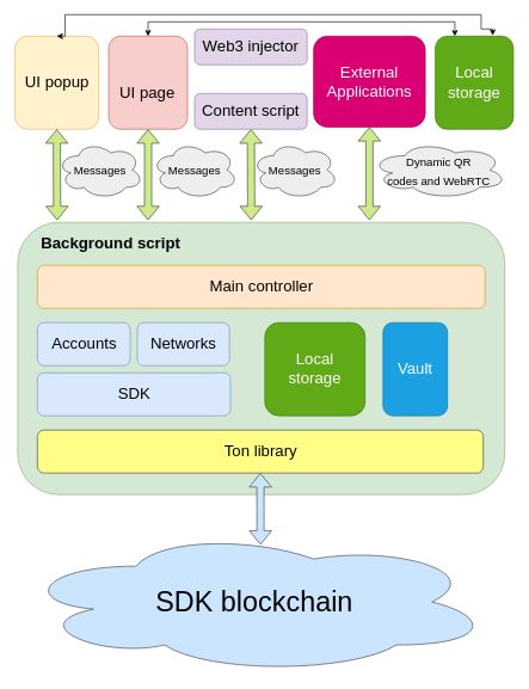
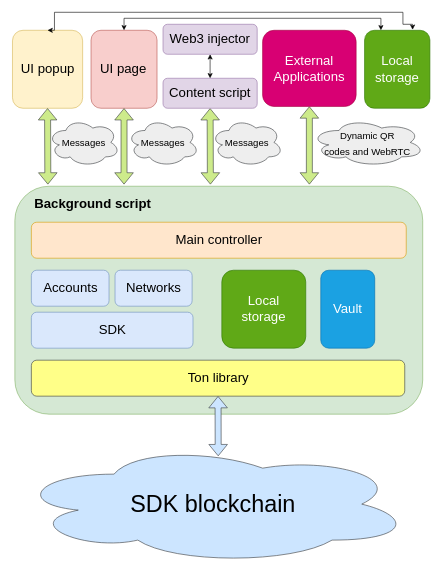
  <mxCell id="0" />
  <mxCell id="1" parent="0" />
  <mxCell id="2" value="" style="rounded=1;whiteSpace=wrap;html=1;fontSize=12;glass=0;strokeWidth=1;shadow=0;fillColor=#d5e8d4;strokeColor=#82b366;" parent="1" vertex="1"><mxGeometry x="24" y="310" width="680" height="380" as="geometry" /></mxCell>
  <mxCell id="3" value="" style="rounded=1;whiteSpace=wrap;html=1;fontSize=12;glass=0;strokeWidth=1;shadow=0;fillColor=#f8cecc;strokeColor=#b85450;" parent="1" vertex="1"><mxGeometry x="151" y="50" width="110" height="130" as="geometry" /></mxCell>
- <mxCell id="4" value="UI page" style="text;html=1;strokeColor=none;fillColor=none;align=center;verticalAlign=middle;whiteSpace=wrap;rounded=0;fontSize=22;" parent="1" vertex="1"><mxGeometry x="160" y="108.5" width="90" height="40" as="geometry" /></mxCell>
+ <mxCell id="4" value="UI page" style="text;html=1;strokeColor=none;fillColor=none;align=center;verticalAlign=middle;whiteSpace=wrap;rounded=0;fontSize=22;" parent="1" vertex="1"><mxGeometry x="160" y="93.5" width="90" height="40" as="geometry" /></mxCell>
  <mxCell id="5" value="" style="rounded=1;whiteSpace=wrap;html=1;fontSize=12;glass=0;strokeWidth=1;shadow=0;fillColor=#fff2cc;strokeColor=#d6b656;" parent="1" vertex="1"><mxGeometry x="20" y="50" width="117" height="130" as="geometry" /></mxCell>
  <mxCell id="6" value="UI popup" style="text;html=1;strokeColor=none;fillColor=none;align=center;verticalAlign=middle;whiteSpace=wrap;rounded=0;fontSize=22;" parent="1" vertex="1"><mxGeometry x="28.5" y="95" width="100" height="40" as="geometry" /></mxCell>
  <mxCell id="7" value="&lt;b&gt;Background script&lt;/b&gt;" style="text;html=1;strokeColor=none;fillColor=none;align=center;verticalAlign=middle;whiteSpace=wrap;rounded=0;fontSize=22;" parent="1" vertex="1"><mxGeometry x="54" y="320" width="200" height="40" as="geometry" /></mxCell>
  <mxCell id="8" value="" style="shape=flexArrow;endArrow=classic;startArrow=classic;html=1;fontSize=22;entryX=0.5;entryY=1;entryDx=0;entryDy=0;fillColor=#cdeb8b;strokeColor=#36393d;" parent="1" target="5" edge="1"><mxGeometry width="50" height="50" relative="1" as="geometry"><mxPoint x="79" y="307" as="sourcePoint" /><mxPoint x="160" y="280" as="targetPoint" /></mxGeometry></mxCell>
  <mxCell id="9" value="Main controller" style="rounded=1;whiteSpace=wrap;html=1;fontSize=22;fillColor=#ffe6cc;strokeColor=#d79b00;" parent="1" vertex="1"><mxGeometry x="51.5" y="370" width="625" height="60" as="geometry" /></mxCell>
  <mxCell id="10" value="" style="shape=flexArrow;endArrow=classic;startArrow=classic;html=1;fontSize=22;entryX=0.5;entryY=1;entryDx=0;entryDy=0;fillColor=#cdeb8b;strokeColor=#36393d;" parent="1" target="3" edge="1"><mxGeometry width="50" height="50" relative="1" as="geometry"><mxPoint x="206" y="307" as="sourcePoint" /><mxPoint x="359" y="180" as="targetPoint" /></mxGeometry></mxCell>
  <mxCell id="11" value="" style="shape=flexArrow;endArrow=classic;startArrow=classic;html=1;fontSize=22;entryX=0.5;entryY=1;entryDx=0;entryDy=0;fillColor=#cdeb8b;strokeColor=#36393d;" parent="1" target="22" edge="1"><mxGeometry width="50" height="50" relative="1" as="geometry"><mxPoint x="350" y="307" as="sourcePoint" /><mxPoint x="526" y="180" as="targetPoint" /></mxGeometry></mxCell>
  <mxCell id="12" value="Accounts" style="rounded=1;whiteSpace=wrap;html=1;fontSize=22;fillColor=#dae8fc;strokeColor=#6c8ebf;" parent="1" vertex="1"><mxGeometry x="51.5" y="450" width="129.5" height="60" as="geometry" /></mxCell>
  <mxCell id="13" value="Networks" style="rounded=1;whiteSpace=wrap;html=1;fontSize=22;fillColor=#dae8fc;strokeColor=#6c8ebf;" parent="1" vertex="1"><mxGeometry x="191" y="450" width="128.5" height="60" as="geometry" /></mxCell>
  <mxCell id="14" value="Local &lt;br&gt;storage" style="rounded=1;whiteSpace=wrap;html=1;fontSize=22;fillColor=#60a917;strokeColor=#2D7600;fontColor=#ffffff;" parent="1" vertex="1"><mxGeometry x="369" y="450" width="140" height="130" as="geometry" /></mxCell>
  <mxCell id="15" value="Vault" style="rounded=1;whiteSpace=wrap;html=1;fontSize=22;fillColor=#1ba1e2;strokeColor=#006EAF;fontColor=#ffffff;" parent="1" vertex="1"><mxGeometry x="534" y="450" width="90" height="130" as="geometry" /></mxCell>
  <mxCell id="16" style="edgeStyle=orthogonalEdgeStyle;rounded=0;orthogonalLoop=1;jettySize=auto;html=1;exitX=0.25;exitY=0;exitDx=0;exitDy=0;entryX=0.5;entryY=0;entryDx=0;entryDy=0;fontSize=22;startArrow=classic;startFill=1;" parent="1" source="18" target="3" edge="1"><mxGeometry relative="1" as="geometry" /></mxCell>
  <mxCell id="17" style="edgeStyle=orthogonalEdgeStyle;rounded=0;orthogonalLoop=1;jettySize=auto;html=1;entryX=0.5;entryY=0;entryDx=0;entryDy=0;fontSize=22;startArrow=classic;startFill=1;exitX=0.735;exitY=-0.007;exitDx=0;exitDy=0;exitPerimeter=0;" parent="1" source="18" target="5" edge="1"><mxGeometry relative="1" as="geometry"><Array as="points"><mxPoint x="671" y="40" /><mxPoint x="671" y="20" /><mxPoint x="90" y="20" /></Array><mxPoint x="651" y="40" as="sourcePoint" /></mxGeometry></mxCell>
  <mxCell id="18" value="Local &lt;br&gt;storage" style="rounded=1;whiteSpace=wrap;html=1;fontSize=22;fillColor=#60a917;strokeColor=#2D7600;fontColor=#ffffff;" parent="1" vertex="1"><mxGeometry x="607" y="50" width="109" height="130" as="geometry" /></mxCell>
  <mxCell id="19" value="&lt;font style=&quot;font-size: 16px&quot;&gt;Messages&lt;/font&gt;" style="ellipse;shape=cloud;whiteSpace=wrap;html=1;fontSize=22;fillColor=#eeeeee;strokeColor=#36393d;" parent="1" vertex="1"><mxGeometry x="79" y="197" width="120" height="80" as="geometry" /></mxCell>
  <mxCell id="20" value="&lt;font style=&quot;font-size: 16px&quot;&gt;Messages&lt;/font&gt;" style="ellipse;shape=cloud;whiteSpace=wrap;html=1;fontSize=22;fillColor=#eeeeee;strokeColor=#36393d;" parent="1" vertex="1"><mxGeometry x="211" y="197" width="120" height="80" as="geometry" /></mxCell>
  <mxCell id="21" value="&lt;font style=&quot;font-size: 16px&quot;&gt;Messages&lt;/font&gt;" style="ellipse;shape=cloud;whiteSpace=wrap;html=1;fontSize=22;fillColor=#eeeeee;strokeColor=#36393d;" parent="1" vertex="1"><mxGeometry x="351" y="197" width="120" height="80" as="geometry" /></mxCell>
  <mxCell id="22" value="&lt;font style=&quot;font-size: 22px&quot;&gt;Content script&lt;/font&gt;" style="rounded=1;whiteSpace=wrap;html=1;fontSize=12;glass=0;strokeWidth=1;shadow=0;fillColor=#e1d5e7;strokeColor=#9673a6;" parent="1" vertex="1"><mxGeometry x="271" y="130" width="157" height="50" as="geometry" /></mxCell>
+ <mxCell id="23" style="edgeStyle=orthogonalEdgeStyle;rounded=0;orthogonalLoop=1;jettySize=auto;html=1;exitX=0.5;exitY=1;exitDx=0;exitDy=0;entryX=0.5;entryY=0;entryDx=0;entryDy=0;fontSize=22;startArrow=classic;startFill=1;" parent="1" source="31" target="22" edge="1"><mxGeometry relative="1" as="geometry"><mxPoint x="346" y="117" as="sourcePoint" /></mxGeometry></mxCell>
  <mxCell id="24" value="&lt;font style=&quot;font-size: 39px&quot;&gt;SDK blockchain&lt;/font&gt;" style="ellipse;shape=cloud;whiteSpace=wrap;html=1;fontSize=22;fillColor=#cce5ff;strokeColor=#36393d;" parent="1" vertex="1"><mxGeometry x="24" y="740" width="661" height="200" as="geometry" /></mxCell>
  <mxCell id="25" value="Ton library" style="rounded=1;whiteSpace=wrap;html=1;fontSize=22;fillColor=#ffff88;strokeColor=#36393d;" parent="1" vertex="1"><mxGeometry x="51.5" y="600" width="622.5" height="60" as="geometry" /></mxCell>
  <mxCell id="26" value="" style="shape=flexArrow;endArrow=classic;startArrow=classic;html=1;fontSize=22;entryX=0.5;entryY=1;entryDx=0;entryDy=0;fillColor=#cce5ff;strokeColor=#36393d;" parent="1" target="25" edge="1"><mxGeometry width="50" height="50" relative="1" as="geometry"><mxPoint x="363" y="760" as="sourcePoint" /><mxPoint x="364" y="690" as="targetPoint" /></mxGeometry></mxCell>
  <mxCell id="27" value="SDK" style="rounded=1;whiteSpace=wrap;html=1;fontSize=22;fillColor=#dae8fc;strokeColor=#6c8ebf;" vertex="1" parent="1"><mxGeometry x="51.5" y="520" width="269.5" height="60" as="geometry" /></mxCell>
  <mxCell id="28" value="&lt;font style=&quot;font-size: 22px&quot;&gt;External Applications&lt;/font&gt;" style="rounded=1;whiteSpace=wrap;html=1;fontSize=12;glass=0;strokeWidth=1;shadow=0;fillColor=#d80073;strokeColor=#A50040;fontColor=#ffffff;" vertex="1" parent="1"><mxGeometry x="437" y="50" width="156" height="127" as="geometry" /></mxCell>
  <mxCell id="29" value="" style="shape=flexArrow;endArrow=classic;startArrow=classic;html=1;fontSize=22;entryX=0.5;entryY=1;entryDx=0;entryDy=0;fillColor=#cdeb8b;strokeColor=#36393d;" edge="1" parent="1" target="28"><mxGeometry width="50" height="50" relative="1" as="geometry"><mxPoint x="515" y="307" as="sourcePoint" /><mxPoint x="518.6" y="183" as="targetPoint" /></mxGeometry></mxCell>
  <mxCell id="30" value="&lt;span style=&quot;font-size: 16px;&quot;&gt;Dynamic QR &lt;br&gt;codes and WebRTC&lt;/span&gt;" style="ellipse;shape=cloud;whiteSpace=wrap;html=1;fontSize=22;fillColor=#eeeeee;strokeColor=#36393d;" vertex="1" parent="1"><mxGeometry x="517" y="197" width="190" height="80" as="geometry" /></mxCell>
  <mxCell id="31" value="&lt;span style=&quot;font-size: 22px;&quot;&gt;Web3 injector&lt;/span&gt;" style="rounded=1;whiteSpace=wrap;html=1;fontSize=12;glass=0;strokeWidth=1;shadow=0;fillColor=#e1d5e7;strokeColor=#9673a6;" vertex="1" parent="1"><mxGeometry x="271" y="40" width="157" height="50" as="geometry" /></mxCell>
